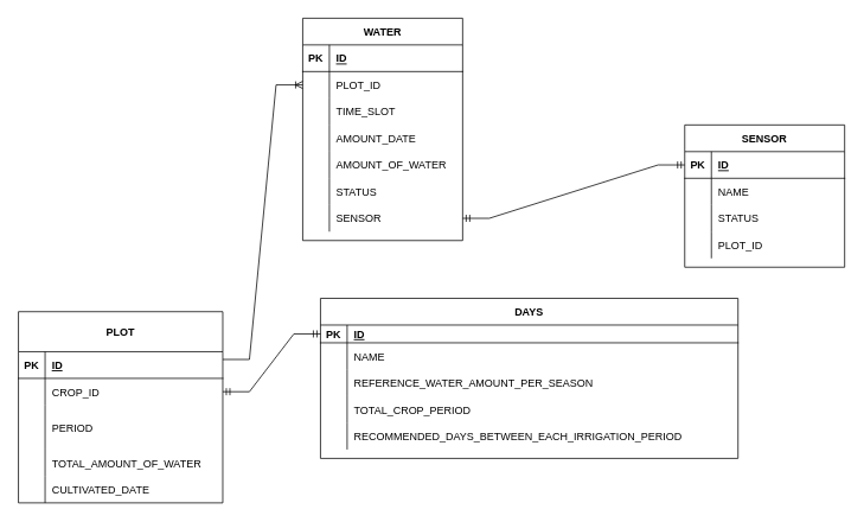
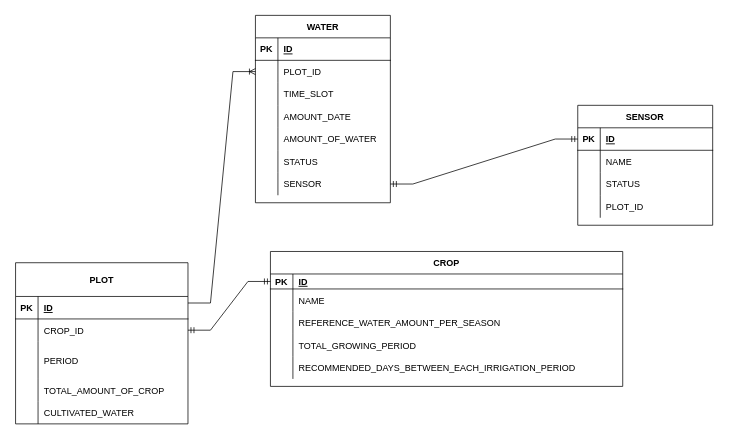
  <mxCell id="0" />
  <mxCell id="1" parent="0" />
- <mxCell id="2" value="DAYS" style="shape=table;startSize=30;container=1;collapsible=1;childLayout=tableLayout;fixedRows=1;rowLines=0;fontStyle=1;align=center;resizeLast=1;" parent="1" vertex="1"><mxGeometry x="360" y="335" width="470" height="180" as="geometry" /></mxCell>
+ <mxCell id="2" value="CROP" style="shape=table;startSize=30;container=1;collapsible=1;childLayout=tableLayout;fixedRows=1;rowLines=0;fontStyle=1;align=center;resizeLast=1;" parent="1" vertex="1"><mxGeometry x="360" y="335" width="470" height="180" as="geometry" /></mxCell>
  <mxCell id="3" value="" style="shape=tableRow;horizontal=0;startSize=0;swimlaneHead=0;swimlaneBody=0;fillColor=none;collapsible=0;dropTarget=0;points=[[0,0.5],[1,0.5]];portConstraint=eastwest;top=0;left=0;right=0;bottom=1;" parent="2" vertex="1"><mxGeometry y="30" width="470" height="20" as="geometry" /></mxCell>
  <mxCell id="4" value="PK" style="shape=partialRectangle;connectable=0;fillColor=none;top=0;left=0;bottom=0;right=0;fontStyle=1;overflow=hidden;" parent="3" vertex="1"><mxGeometry width="30" height="20" as="geometry"><mxRectangle width="30" height="20" as="alternateBounds" /></mxGeometry></mxCell>
  <mxCell id="5" value="ID" style="shape=partialRectangle;connectable=0;fillColor=none;top=0;left=0;bottom=0;right=0;align=left;spacingLeft=6;fontStyle=5;overflow=hidden;" parent="3" vertex="1"><mxGeometry x="30" width="440" height="20" as="geometry"><mxRectangle width="440" height="20" as="alternateBounds" /></mxGeometry></mxCell>
  <mxCell id="6" value="" style="shape=tableRow;horizontal=0;startSize=0;swimlaneHead=0;swimlaneBody=0;fillColor=none;collapsible=0;dropTarget=0;points=[[0,0.5],[1,0.5]];portConstraint=eastwest;top=0;left=0;right=0;bottom=0;" parent="2" vertex="1"><mxGeometry y="50" width="470" height="30" as="geometry" /></mxCell>
  <mxCell id="7" value="" style="shape=partialRectangle;connectable=0;fillColor=none;top=0;left=0;bottom=0;right=0;editable=1;overflow=hidden;" parent="6" vertex="1"><mxGeometry width="30" height="30" as="geometry"><mxRectangle width="30" height="30" as="alternateBounds" /></mxGeometry></mxCell>
  <mxCell id="8" value="NAME" style="shape=partialRectangle;connectable=0;fillColor=none;top=0;left=0;bottom=0;right=0;align=left;spacingLeft=6;overflow=hidden;" parent="6" vertex="1"><mxGeometry x="30" width="440" height="30" as="geometry"><mxRectangle width="440" height="30" as="alternateBounds" /></mxGeometry></mxCell>
  <mxCell id="9" value="" style="shape=tableRow;horizontal=0;startSize=0;swimlaneHead=0;swimlaneBody=0;fillColor=none;collapsible=0;dropTarget=0;points=[[0,0.5],[1,0.5]];portConstraint=eastwest;top=0;left=0;right=0;bottom=0;" parent="2" vertex="1"><mxGeometry y="80" width="470" height="30" as="geometry" /></mxCell>
  <mxCell id="10" value="" style="shape=partialRectangle;connectable=0;fillColor=none;top=0;left=0;bottom=0;right=0;editable=1;overflow=hidden;" parent="9" vertex="1"><mxGeometry width="30" height="30" as="geometry"><mxRectangle width="30" height="30" as="alternateBounds" /></mxGeometry></mxCell>
  <mxCell id="11" value="REFERENCE_WATER_AMOUNT_PER_SEASON" style="shape=partialRectangle;connectable=0;fillColor=none;top=0;left=0;bottom=0;right=0;align=left;spacingLeft=6;overflow=hidden;" parent="9" vertex="1"><mxGeometry x="30" width="440" height="30" as="geometry"><mxRectangle width="440" height="30" as="alternateBounds" /></mxGeometry></mxCell>
  <mxCell id="12" value="" style="shape=tableRow;horizontal=0;startSize=0;swimlaneHead=0;swimlaneBody=0;fillColor=none;collapsible=0;dropTarget=0;points=[[0,0.5],[1,0.5]];portConstraint=eastwest;top=0;left=0;right=0;bottom=0;" parent="2" vertex="1"><mxGeometry y="110" width="470" height="30" as="geometry" /></mxCell>
  <mxCell id="13" value="" style="shape=partialRectangle;connectable=0;fillColor=none;top=0;left=0;bottom=0;right=0;editable=1;overflow=hidden;" parent="12" vertex="1"><mxGeometry width="30" height="30" as="geometry"><mxRectangle width="30" height="30" as="alternateBounds" /></mxGeometry></mxCell>
- <mxCell id="14" value="TOTAL_CROP_PERIOD" style="shape=partialRectangle;connectable=0;fillColor=none;top=0;left=0;bottom=0;right=0;align=left;spacingLeft=6;overflow=hidden;" parent="12" vertex="1"><mxGeometry x="30" width="440" height="30" as="geometry"><mxRectangle width="440" height="30" as="alternateBounds" /></mxGeometry></mxCell>
+ <mxCell id="14" value="TOTAL_GROWING_PERIOD" style="shape=partialRectangle;connectable=0;fillColor=none;top=0;left=0;bottom=0;right=0;align=left;spacingLeft=6;overflow=hidden;" parent="12" vertex="1"><mxGeometry x="30" width="440" height="30" as="geometry"><mxRectangle width="440" height="30" as="alternateBounds" /></mxGeometry></mxCell>
  <mxCell id="15" value="" style="shape=tableRow;horizontal=0;startSize=0;swimlaneHead=0;swimlaneBody=0;fillColor=none;collapsible=0;dropTarget=0;points=[[0,0.5],[1,0.5]];portConstraint=eastwest;top=0;left=0;right=0;bottom=0;" parent="2" vertex="1"><mxGeometry y="140" width="470" height="30" as="geometry" /></mxCell>
  <mxCell id="16" value="" style="shape=partialRectangle;connectable=0;fillColor=none;top=0;left=0;bottom=0;right=0;editable=1;overflow=hidden;" parent="15" vertex="1"><mxGeometry width="30" height="30" as="geometry"><mxRectangle width="30" height="30" as="alternateBounds" /></mxGeometry></mxCell>
  <mxCell id="17" value="RECOMMENDED_DAYS_BETWEEN_EACH_IRRIGATION_PERIOD" style="shape=partialRectangle;connectable=0;fillColor=none;top=0;left=0;bottom=0;right=0;align=left;spacingLeft=6;overflow=hidden;" parent="15" vertex="1"><mxGeometry x="30" width="440" height="30" as="geometry"><mxRectangle width="440" height="30" as="alternateBounds" /></mxGeometry></mxCell>
  <mxCell id="18" value="PLOT" style="shape=table;startSize=45;container=1;collapsible=1;childLayout=tableLayout;fixedRows=1;rowLines=0;fontStyle=1;align=center;resizeLast=1;" parent="1" vertex="1"><mxGeometry y="350" width="230" height="215" as="geometry" x="20" /></mxCell>
  <mxCell id="19" value="" style="shape=tableRow;horizontal=0;startSize=0;swimlaneHead=0;swimlaneBody=0;fillColor=none;collapsible=0;dropTarget=0;points=[[0,0.5],[1,0.5]];portConstraint=eastwest;top=0;left=0;right=0;bottom=1;" parent="18" vertex="1"><mxGeometry y="45" width="230" height="30" as="geometry" /></mxCell>
  <mxCell id="20" value="PK" style="shape=partialRectangle;connectable=0;fillColor=none;top=0;left=0;bottom=0;right=0;fontStyle=1;overflow=hidden;" parent="19" vertex="1"><mxGeometry width="30" height="30" as="geometry"><mxRectangle width="30" height="30" as="alternateBounds" /></mxGeometry></mxCell>
  <mxCell id="21" value="ID" style="shape=partialRectangle;connectable=0;fillColor=none;top=0;left=0;bottom=0;right=0;align=left;spacingLeft=6;fontStyle=5;overflow=hidden;" parent="19" vertex="1"><mxGeometry x="30" width="200" height="30" as="geometry"><mxRectangle width="200" height="30" as="alternateBounds" /></mxGeometry></mxCell>
  <mxCell id="22" value="" style="shape=tableRow;horizontal=0;startSize=0;swimlaneHead=0;swimlaneBody=0;fillColor=none;collapsible=0;dropTarget=0;points=[[0,0.5],[1,0.5]];portConstraint=eastwest;top=0;left=0;right=0;bottom=0;" parent="18" vertex="1"><mxGeometry y="75" width="230" height="30" as="geometry" /></mxCell>
  <mxCell id="23" value="" style="shape=partialRectangle;connectable=0;fillColor=none;top=0;left=0;bottom=0;right=0;editable=1;overflow=hidden;" parent="22" vertex="1"><mxGeometry width="30" height="30" as="geometry"><mxRectangle width="30" height="30" as="alternateBounds" /></mxGeometry></mxCell>
  <mxCell id="24" value="CROP_ID" style="shape=partialRectangle;connectable=0;fillColor=none;top=0;left=0;bottom=0;right=0;align=left;spacingLeft=6;overflow=hidden;" parent="22" vertex="1"><mxGeometry x="30" width="200" height="30" as="geometry"><mxRectangle width="200" height="30" as="alternateBounds" /></mxGeometry></mxCell>
  <mxCell id="25" value="" style="shape=tableRow;horizontal=0;startSize=0;swimlaneHead=0;swimlaneBody=0;fillColor=none;collapsible=0;dropTarget=0;points=[[0,0.5],[1,0.5]];portConstraint=eastwest;top=0;left=0;right=0;bottom=0;" parent="18" vertex="1"><mxGeometry y="105" width="230" height="50" as="geometry" /></mxCell>
  <mxCell id="26" value="" style="shape=partialRectangle;connectable=0;fillColor=none;top=0;left=0;bottom=0;right=0;editable=1;overflow=hidden;" parent="25" vertex="1"><mxGeometry width="30" height="50" as="geometry"><mxRectangle width="30" height="50" as="alternateBounds" /></mxGeometry></mxCell>
  <mxCell id="27" value="PERIOD" style="shape=partialRectangle;connectable=0;fillColor=none;top=0;left=0;bottom=0;right=0;align=left;spacingLeft=6;overflow=hidden;" parent="25" vertex="1"><mxGeometry x="30" width="200" height="50" as="geometry"><mxRectangle width="200" height="50" as="alternateBounds" /></mxGeometry></mxCell>
  <mxCell id="28" value="" style="shape=tableRow;horizontal=0;startSize=0;swimlaneHead=0;swimlaneBody=0;fillColor=none;collapsible=0;dropTarget=0;points=[[0,0.5],[1,0.5]];portConstraint=eastwest;top=0;left=0;right=0;bottom=0;" parent="18" vertex="1"><mxGeometry y="155" width="230" height="30" as="geometry" /></mxCell>
  <mxCell id="29" value="" style="shape=partialRectangle;connectable=0;fillColor=none;top=0;left=0;bottom=0;right=0;editable=1;overflow=hidden;" parent="28" vertex="1"><mxGeometry width="30" height="30" as="geometry"><mxRectangle width="30" height="30" as="alternateBounds" /></mxGeometry></mxCell>
- <mxCell id="30" value="TOTAL_AMOUNT_OF_WATER" style="shape=partialRectangle;connectable=0;fillColor=none;top=0;left=0;bottom=0;right=0;align=left;spacingLeft=6;overflow=hidden;" parent="28" vertex="1"><mxGeometry x="30" width="200" height="30" as="geometry"><mxRectangle width="200" height="30" as="alternateBounds" /></mxGeometry></mxCell>
+ <mxCell id="30" value="TOTAL_AMOUNT_OF_CROP" style="shape=partialRectangle;connectable=0;fillColor=none;top=0;left=0;bottom=0;right=0;align=left;spacingLeft=6;overflow=hidden;" parent="28" vertex="1"><mxGeometry x="30" width="200" height="30" as="geometry"><mxRectangle width="200" height="30" as="alternateBounds" /></mxGeometry></mxCell>
  <mxCell id="31" value="" style="shape=tableRow;horizontal=0;startSize=0;swimlaneHead=0;swimlaneBody=0;fillColor=none;collapsible=0;dropTarget=0;points=[[0,0.5],[1,0.5]];portConstraint=eastwest;top=0;left=0;right=0;bottom=0;" parent="18" vertex="1"><mxGeometry y="185" width="230" height="30" as="geometry" /></mxCell>
  <mxCell id="32" value="" style="shape=partialRectangle;connectable=0;fillColor=none;top=0;left=0;bottom=0;right=0;editable=1;overflow=hidden;" parent="31" vertex="1"><mxGeometry width="30" height="30" as="geometry"><mxRectangle width="30" height="30" as="alternateBounds" /></mxGeometry></mxCell>
- <mxCell id="33" value="CULTIVATED_DATE" style="shape=partialRectangle;connectable=0;fillColor=none;top=0;left=0;bottom=0;right=0;align=left;spacingLeft=6;overflow=hidden;" parent="31" vertex="1"><mxGeometry x="30" width="200" height="30" as="geometry"><mxRectangle width="200" height="30" as="alternateBounds" /></mxGeometry></mxCell>
+ <mxCell id="33" value="CULTIVATED_WATER" style="shape=partialRectangle;connectable=0;fillColor=none;top=0;left=0;bottom=0;right=0;align=left;spacingLeft=6;overflow=hidden;" parent="31" vertex="1"><mxGeometry x="30" width="200" height="30" as="geometry"><mxRectangle width="200" height="30" as="alternateBounds" /></mxGeometry></mxCell>
  <mxCell id="34" value="SENSOR" style="shape=table;startSize=30;container=1;collapsible=1;childLayout=tableLayout;fixedRows=1;rowLines=0;fontStyle=1;align=center;resizeLast=1;" parent="1" vertex="1"><mxGeometry x="770" y="140" width="180" height="160" as="geometry" /></mxCell>
  <mxCell id="35" value="" style="shape=tableRow;horizontal=0;startSize=0;swimlaneHead=0;swimlaneBody=0;fillColor=none;collapsible=0;dropTarget=0;points=[[0,0.5],[1,0.5]];portConstraint=eastwest;top=0;left=0;right=0;bottom=1;" parent="34" vertex="1"><mxGeometry y="30" width="180" height="30" as="geometry" /></mxCell>
  <mxCell id="36" value="PK" style="shape=partialRectangle;connectable=0;fillColor=none;top=0;left=0;bottom=0;right=0;fontStyle=1;overflow=hidden;" parent="35" vertex="1"><mxGeometry width="30" height="30" as="geometry"><mxRectangle width="30" height="30" as="alternateBounds" /></mxGeometry></mxCell>
  <mxCell id="37" value="ID" style="shape=partialRectangle;connectable=0;fillColor=none;top=0;left=0;bottom=0;right=0;align=left;spacingLeft=6;fontStyle=5;overflow=hidden;" parent="35" vertex="1"><mxGeometry x="30" width="150" height="30" as="geometry"><mxRectangle width="150" height="30" as="alternateBounds" /></mxGeometry></mxCell>
  <mxCell id="38" value="" style="shape=tableRow;horizontal=0;startSize=0;swimlaneHead=0;swimlaneBody=0;fillColor=none;collapsible=0;dropTarget=0;points=[[0,0.5],[1,0.5]];portConstraint=eastwest;top=0;left=0;right=0;bottom=0;" parent="34" vertex="1"><mxGeometry y="60" width="180" height="30" as="geometry" /></mxCell>
  <mxCell id="39" value="" style="shape=partialRectangle;connectable=0;fillColor=none;top=0;left=0;bottom=0;right=0;editable=1;overflow=hidden;" parent="38" vertex="1"><mxGeometry width="30" height="30" as="geometry"><mxRectangle width="30" height="30" as="alternateBounds" /></mxGeometry></mxCell>
  <mxCell id="40" value="NAME" style="shape=partialRectangle;connectable=0;fillColor=none;top=0;left=0;bottom=0;right=0;align=left;spacingLeft=6;overflow=hidden;" parent="38" vertex="1"><mxGeometry x="30" width="150" height="30" as="geometry"><mxRectangle width="150" height="30" as="alternateBounds" /></mxGeometry></mxCell>
  <mxCell id="41" value="" style="shape=tableRow;horizontal=0;startSize=0;swimlaneHead=0;swimlaneBody=0;fillColor=none;collapsible=0;dropTarget=0;points=[[0,0.5],[1,0.5]];portConstraint=eastwest;top=0;left=0;right=0;bottom=0;" parent="34" vertex="1"><mxGeometry y="90" width="180" height="30" as="geometry" /></mxCell>
  <mxCell id="42" value="" style="shape=partialRectangle;connectable=0;fillColor=none;top=0;left=0;bottom=0;right=0;editable=1;overflow=hidden;" parent="41" vertex="1"><mxGeometry width="30" height="30" as="geometry"><mxRectangle width="30" height="30" as="alternateBounds" /></mxGeometry></mxCell>
  <mxCell id="43" value="STATUS" style="shape=partialRectangle;connectable=0;fillColor=none;top=0;left=0;bottom=0;right=0;align=left;spacingLeft=6;overflow=hidden;" parent="41" vertex="1"><mxGeometry x="30" width="150" height="30" as="geometry"><mxRectangle width="150" height="30" as="alternateBounds" /></mxGeometry></mxCell>
  <mxCell id="44" value="" style="shape=tableRow;horizontal=0;startSize=0;swimlaneHead=0;swimlaneBody=0;fillColor=none;collapsible=0;dropTarget=0;points=[[0,0.5],[1,0.5]];portConstraint=eastwest;top=0;left=0;right=0;bottom=0;" parent="34" vertex="1"><mxGeometry y="120" width="180" height="30" as="geometry" /></mxCell>
  <mxCell id="45" value="" style="shape=partialRectangle;connectable=0;fillColor=none;top=0;left=0;bottom=0;right=0;editable=1;overflow=hidden;" parent="44" vertex="1"><mxGeometry width="30" height="30" as="geometry"><mxRectangle width="30" height="30" as="alternateBounds" /></mxGeometry></mxCell>
  <mxCell id="46" value="PLOT_ID" style="shape=partialRectangle;connectable=0;fillColor=none;top=0;left=0;bottom=0;right=0;align=left;spacingLeft=6;overflow=hidden;" parent="44" vertex="1"><mxGeometry x="30" width="150" height="30" as="geometry"><mxRectangle width="150" height="30" as="alternateBounds" /></mxGeometry></mxCell>
  <mxCell id="47" value="WATER" style="shape=table;startSize=30;container=1;collapsible=1;childLayout=tableLayout;fixedRows=1;rowLines=0;fontStyle=1;align=center;resizeLast=1;" parent="1" vertex="1"><mxGeometry x="340" y="20" width="180" height="250" as="geometry" /></mxCell>
  <mxCell id="48" value="" style="shape=tableRow;horizontal=0;startSize=0;swimlaneHead=0;swimlaneBody=0;fillColor=none;collapsible=0;dropTarget=0;points=[[0,0.5],[1,0.5]];portConstraint=eastwest;top=0;left=0;right=0;bottom=1;" parent="47" vertex="1"><mxGeometry y="30" width="180" height="30" as="geometry" /></mxCell>
  <mxCell id="49" value="PK" style="shape=partialRectangle;connectable=0;fillColor=none;top=0;left=0;bottom=0;right=0;fontStyle=1;overflow=hidden;" parent="48" vertex="1"><mxGeometry width="30" height="30" as="geometry"><mxRectangle width="30" height="30" as="alternateBounds" /></mxGeometry></mxCell>
  <mxCell id="50" value="ID" style="shape=partialRectangle;connectable=0;fillColor=none;top=0;left=0;bottom=0;right=0;align=left;spacingLeft=6;fontStyle=5;overflow=hidden;" parent="48" vertex="1"><mxGeometry x="30" width="150" height="30" as="geometry"><mxRectangle width="150" height="30" as="alternateBounds" /></mxGeometry></mxCell>
  <mxCell id="51" value="" style="shape=tableRow;horizontal=0;startSize=0;swimlaneHead=0;swimlaneBody=0;fillColor=none;collapsible=0;dropTarget=0;points=[[0,0.5],[1,0.5]];portConstraint=eastwest;top=0;left=0;right=0;bottom=0;" parent="47" vertex="1"><mxGeometry y="60" width="180" height="30" as="geometry" /></mxCell>
  <mxCell id="52" value="" style="shape=partialRectangle;connectable=0;fillColor=none;top=0;left=0;bottom=0;right=0;editable=1;overflow=hidden;" parent="51" vertex="1"><mxGeometry width="30" height="30" as="geometry"><mxRectangle width="30" height="30" as="alternateBounds" /></mxGeometry></mxCell>
  <mxCell id="53" value="PLOT_ID" style="shape=partialRectangle;connectable=0;fillColor=none;top=0;left=0;bottom=0;right=0;align=left;spacingLeft=6;overflow=hidden;" parent="51" vertex="1"><mxGeometry x="30" width="150" height="30" as="geometry"><mxRectangle width="150" height="30" as="alternateBounds" /></mxGeometry></mxCell>
  <mxCell id="54" value="" style="shape=tableRow;horizontal=0;startSize=0;swimlaneHead=0;swimlaneBody=0;fillColor=none;collapsible=0;dropTarget=0;points=[[0,0.5],[1,0.5]];portConstraint=eastwest;top=0;left=0;right=0;bottom=0;" parent="47" vertex="1"><mxGeometry y="90" width="180" height="30" as="geometry" /></mxCell>
  <mxCell id="55" value="" style="shape=partialRectangle;connectable=0;fillColor=none;top=0;left=0;bottom=0;right=0;editable=1;overflow=hidden;" parent="54" vertex="1"><mxGeometry width="30" height="30" as="geometry"><mxRectangle width="30" height="30" as="alternateBounds" /></mxGeometry></mxCell>
  <mxCell id="56" value="TIME_SLOT" style="shape=partialRectangle;connectable=0;fillColor=none;top=0;left=0;bottom=0;right=0;align=left;spacingLeft=6;overflow=hidden;" parent="54" vertex="1"><mxGeometry x="30" width="150" height="30" as="geometry"><mxRectangle width="150" height="30" as="alternateBounds" /></mxGeometry></mxCell>
  <mxCell id="57" value="" style="shape=tableRow;horizontal=0;startSize=0;swimlaneHead=0;swimlaneBody=0;fillColor=none;collapsible=0;dropTarget=0;points=[[0,0.5],[1,0.5]];portConstraint=eastwest;top=0;left=0;right=0;bottom=0;" parent="47" vertex="1"><mxGeometry y="120" width="180" height="30" as="geometry" /></mxCell>
  <mxCell id="58" value="" style="shape=partialRectangle;connectable=0;fillColor=none;top=0;left=0;bottom=0;right=0;editable=1;overflow=hidden;" parent="57" vertex="1"><mxGeometry width="30" height="30" as="geometry"><mxRectangle width="30" height="30" as="alternateBounds" /></mxGeometry></mxCell>
  <mxCell id="59" value="AMOUNT_DATE" style="shape=partialRectangle;connectable=0;fillColor=none;top=0;left=0;bottom=0;right=0;align=left;spacingLeft=6;overflow=hidden;" parent="57" vertex="1"><mxGeometry x="30" width="150" height="30" as="geometry"><mxRectangle width="150" height="30" as="alternateBounds" /></mxGeometry></mxCell>
  <mxCell id="60" value="" style="shape=tableRow;horizontal=0;startSize=0;swimlaneHead=0;swimlaneBody=0;fillColor=none;collapsible=0;dropTarget=0;points=[[0,0.5],[1,0.5]];portConstraint=eastwest;top=0;left=0;right=0;bottom=0;" parent="47" vertex="1"><mxGeometry y="150" width="180" height="30" as="geometry" /></mxCell>
  <mxCell id="61" value="" style="shape=partialRectangle;connectable=0;fillColor=none;top=0;left=0;bottom=0;right=0;editable=1;overflow=hidden;" parent="60" vertex="1"><mxGeometry width="30" height="30" as="geometry"><mxRectangle width="30" height="30" as="alternateBounds" /></mxGeometry></mxCell>
  <mxCell id="62" value="AMOUNT_OF_WATER" style="shape=partialRectangle;connectable=0;fillColor=none;top=0;left=0;bottom=0;right=0;align=left;spacingLeft=6;overflow=hidden;" parent="60" vertex="1"><mxGeometry x="30" width="150" height="30" as="geometry"><mxRectangle width="150" height="30" as="alternateBounds" /></mxGeometry></mxCell>
  <mxCell id="63" value="" style="shape=tableRow;horizontal=0;startSize=0;swimlaneHead=0;swimlaneBody=0;fillColor=none;collapsible=0;dropTarget=0;points=[[0,0.5],[1,0.5]];portConstraint=eastwest;top=0;left=0;right=0;bottom=0;" parent="47" vertex="1"><mxGeometry y="180" width="180" height="30" as="geometry" /></mxCell>
  <mxCell id="64" value="" style="shape=partialRectangle;connectable=0;fillColor=none;top=0;left=0;bottom=0;right=0;editable=1;overflow=hidden;" parent="63" vertex="1"><mxGeometry width="30" height="30" as="geometry"><mxRectangle width="30" height="30" as="alternateBounds" /></mxGeometry></mxCell>
  <mxCell id="65" value="STATUS" style="shape=partialRectangle;connectable=0;fillColor=none;top=0;left=0;bottom=0;right=0;align=left;spacingLeft=6;overflow=hidden;" parent="63" vertex="1"><mxGeometry x="30" width="150" height="30" as="geometry"><mxRectangle width="150" height="30" as="alternateBounds" /></mxGeometry></mxCell>
  <mxCell id="66" value="" style="shape=tableRow;horizontal=0;startSize=0;swimlaneHead=0;swimlaneBody=0;fillColor=none;collapsible=0;dropTarget=0;points=[[0,0.5],[1,0.5]];portConstraint=eastwest;top=0;left=0;right=0;bottom=0;" parent="47" vertex="1"><mxGeometry y="210" width="180" height="30" as="geometry" /></mxCell>
  <mxCell id="67" value="" style="shape=partialRectangle;connectable=0;fillColor=none;top=0;left=0;bottom=0;right=0;editable=1;overflow=hidden;" parent="66" vertex="1"><mxGeometry width="30" height="30" as="geometry"><mxRectangle width="30" height="30" as="alternateBounds" /></mxGeometry></mxCell>
  <mxCell id="68" value="SENSOR" style="shape=partialRectangle;connectable=0;fillColor=none;top=0;left=0;bottom=0;right=0;align=left;spacingLeft=6;overflow=hidden;" parent="66" vertex="1"><mxGeometry x="30" width="150" height="30" as="geometry"><mxRectangle width="150" height="30" as="alternateBounds" /></mxGeometry></mxCell>
  <mxCell id="69" value="" style="edgeStyle=entityRelationEdgeStyle;fontSize=12;html=1;endArrow=ERmandOne;startArrow=ERmandOne;rounded=0;entryX=0;entryY=0.5;entryDx=0;entryDy=0;" parent="1" source="66" target="35" edge="1"><mxGeometry width="100" height="100" relative="1" as="geometry"><mxPoint x="650" y="840" as="sourcePoint" /><mxPoint x="860" y="650" as="targetPoint" /></mxGeometry></mxCell>
  <mxCell id="70" value="" style="edgeStyle=entityRelationEdgeStyle;fontSize=12;html=1;endArrow=ERmandOne;startArrow=ERmandOne;rounded=0;" parent="1" source="22" edge="1"><mxGeometry width="100" height="100" relative="1" as="geometry"><mxPoint x="30" y="590" as="sourcePoint" /><mxPoint x="360" y="375" as="targetPoint" /></mxGeometry></mxCell>
  <mxCell id="71" value="" style="edgeStyle=entityRelationEdgeStyle;fontSize=12;html=1;endArrow=ERoneToMany;rounded=0;exitX=1;exitY=0.25;exitDx=0;exitDy=0;entryX=0;entryY=0.5;entryDx=0;entryDy=0;" parent="1" source="18" edge="1" target="51"><mxGeometry width="100" height="100" relative="1" as="geometry"><mxPoint x="280" y="500" as="sourcePoint" /><mxPoint x="280" y="100" as="targetPoint" /></mxGeometry></mxCell>
